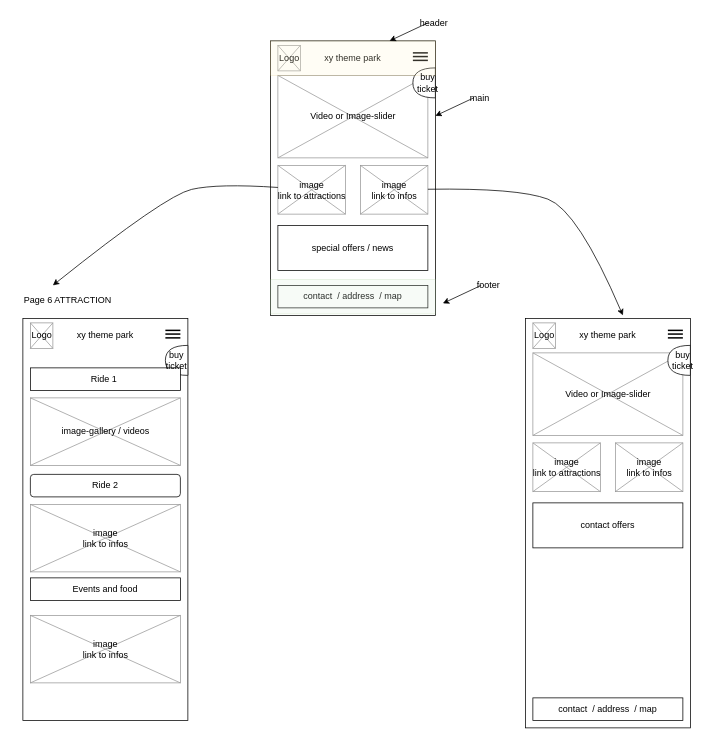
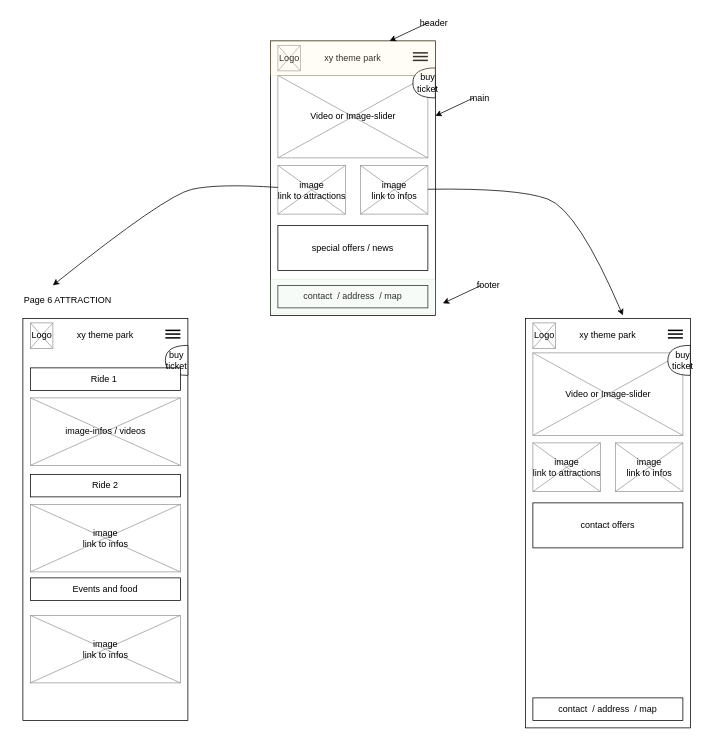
  <mxCell id="0" />
  <mxCell id="1" parent="0" />
  <mxCell id="2" value="" style="rounded=0;whiteSpace=wrap;html=1;labelBackgroundColor=none;opacity=20;fillColor=#ffe6cc;strokeColor=#d79b00;" vertex="1" parent="1"><mxGeometry x="360" y="100" width="220" height="270" as="geometry" /></mxCell>
  <mxCell id="3" value="" style="rounded=0;whiteSpace=wrap;html=1;verticalAlign=middle;" vertex="1" parent="1"><mxGeometry x="360" y="54" width="220" height="366" as="geometry" /></mxCell>
  <mxCell id="4" value="Page 6 ATTRACTION" style="text;html=1;strokeColor=none;fillColor=none;align=center;verticalAlign=middle;whiteSpace=wrap;rounded=0;" vertex="1" parent="1"><mxGeometry x="20" y="390" width="140" height="20" as="geometry" /></mxCell>
  <mxCell id="5" value="Video or Image-slider" style="verticalLabelPosition=middle;shadow=0;dashed=0;align=center;html=1;verticalAlign=middle;strokeWidth=1;shape=mxgraph.mockup.graphics.simpleIcon;strokeColor=#999999;fillColor=#ffffff;labelPosition=center;" vertex="1" parent="1"><mxGeometry x="370" y="100" width="200" height="110" as="geometry" /></mxCell>
  <mxCell id="6" value="image&lt;br&gt;link to attractions" style="verticalLabelPosition=middle;shadow=0;dashed=0;align=center;html=1;verticalAlign=middle;strokeWidth=1;shape=mxgraph.mockup.graphics.simpleIcon;strokeColor=#999999;fillColor=#ffffff;labelPosition=center;" vertex="1" parent="1"><mxGeometry x="370" y="220" width="90" height="65" as="geometry" /></mxCell>
  <mxCell id="7" value="image&lt;br&gt;link to infos" style="verticalLabelPosition=middle;shadow=0;dashed=0;align=center;html=1;verticalAlign=middle;strokeWidth=1;shape=mxgraph.mockup.graphics.simpleIcon;strokeColor=#999999;fillColor=#ffffff;labelPosition=center;" vertex="1" parent="1"><mxGeometry x="480" y="220" width="90" height="65" as="geometry" /></mxCell>
  <mxCell id="8" value="&lt;div&gt;Logo&lt;/div&gt;" style="verticalLabelPosition=middle;shadow=0;dashed=0;align=center;html=1;verticalAlign=middle;strokeWidth=1;shape=mxgraph.mockup.graphics.simpleIcon;strokeColor=#999999;fillColor=#ffffff;labelPosition=center;" vertex="1" parent="1"><mxGeometry x="370" y="60" width="30" height="34" as="geometry" /></mxCell>
  <mxCell id="9" value="" style="endArrow=none;html=1;strokeWidth=2;" edge="1" parent="1"><mxGeometry width="50" height="50" relative="1" as="geometry"><mxPoint x="550" y="70" as="sourcePoint" /><mxPoint x="570" y="70" as="targetPoint" /></mxGeometry></mxCell>
  <mxCell id="10" value="" style="endArrow=none;html=1;strokeWidth=2;" edge="1" parent="1"><mxGeometry width="50" height="50" relative="1" as="geometry"><mxPoint x="550" y="74.92" as="sourcePoint" /><mxPoint x="570" y="74.92" as="targetPoint" /></mxGeometry></mxCell>
  <mxCell id="11" value="" style="endArrow=none;html=1;strokeWidth=2;" edge="1" parent="1"><mxGeometry width="50" height="50" relative="1" as="geometry"><mxPoint x="550" y="80" as="sourcePoint" /><mxPoint x="570" y="80" as="targetPoint" /></mxGeometry></mxCell>
  <mxCell id="12" value="" style="shape=or;whiteSpace=wrap;html=1;gradientColor=none;rotation=-180;" vertex="1" parent="1"><mxGeometry x="550" y="90" width="30" height="40" as="geometry" /></mxCell>
  <mxCell id="13" value="xy theme park" style="text;html=1;strokeColor=none;fillColor=none;align=center;verticalAlign=middle;whiteSpace=wrap;rounded=0;" vertex="1" parent="1"><mxGeometry x="420" y="67" width="100" height="20" as="geometry" /></mxCell>
  <mxCell id="14" value="special offers / news" style="rounded=0;whiteSpace=wrap;html=1;gradientColor=none;" vertex="1" parent="1"><mxGeometry x="370" y="300" width="200" height="60" as="geometry" /></mxCell>
  <mxCell id="15" value="contact &amp;nbsp;/ address &amp;nbsp;/ map" style="rounded=0;whiteSpace=wrap;html=1;gradientColor=none;" vertex="1" parent="1"><mxGeometry x="370" y="380" width="200" height="30" as="geometry" /></mxCell>
  <mxCell id="16" value="" style="rounded=0;whiteSpace=wrap;html=1;verticalAlign=middle;" vertex="1" parent="1"><mxGeometry x="30" y="424" width="220" height="536" as="geometry" /></mxCell>
- <mxCell id="17" value="image-gallery / videos&lt;br&gt;" style="verticalLabelPosition=middle;shadow=0;dashed=0;align=center;html=1;verticalAlign=middle;strokeWidth=1;shape=mxgraph.mockup.graphics.simpleIcon;strokeColor=#999999;fillColor=#ffffff;labelPosition=center;" vertex="1" parent="1"><mxGeometry x="40" y="530" width="200" height="90" as="geometry" /></mxCell>
+ <mxCell id="17" value="image-infos / videos&lt;br&gt;" style="verticalLabelPosition=middle;shadow=0;dashed=0;align=center;html=1;verticalAlign=middle;strokeWidth=1;shape=mxgraph.mockup.graphics.simpleIcon;strokeColor=#999999;fillColor=#ffffff;labelPosition=center;" vertex="1" parent="1"><mxGeometry x="40" y="530" width="200" height="90" as="geometry" /></mxCell>
  <mxCell id="18" value="&lt;div&gt;Logo&lt;/div&gt;" style="verticalLabelPosition=middle;shadow=0;dashed=0;align=center;html=1;verticalAlign=middle;strokeWidth=1;shape=mxgraph.mockup.graphics.simpleIcon;strokeColor=#999999;fillColor=#ffffff;labelPosition=center;" vertex="1" parent="1"><mxGeometry x="40" y="430" width="30" height="34" as="geometry" /></mxCell>
  <mxCell id="19" value="" style="endArrow=none;html=1;strokeWidth=2;" edge="1" parent="1"><mxGeometry width="50" height="50" relative="1" as="geometry"><mxPoint x="220" y="440" as="sourcePoint" /><mxPoint x="240" y="440" as="targetPoint" /></mxGeometry></mxCell>
  <mxCell id="20" value="" style="endArrow=none;html=1;strokeWidth=2;" edge="1" parent="1"><mxGeometry width="50" height="50" relative="1" as="geometry"><mxPoint x="220" y="444.92" as="sourcePoint" /><mxPoint x="240" y="444.92" as="targetPoint" /></mxGeometry></mxCell>
  <mxCell id="21" value="" style="endArrow=none;html=1;strokeWidth=2;" edge="1" parent="1"><mxGeometry width="50" height="50" relative="1" as="geometry"><mxPoint x="220" y="450" as="sourcePoint" /><mxPoint x="240" y="450" as="targetPoint" /></mxGeometry></mxCell>
  <mxCell id="22" value="" style="shape=or;whiteSpace=wrap;html=1;gradientColor=none;rotation=-180;" vertex="1" parent="1"><mxGeometry x="220" y="460" width="30" height="40" as="geometry" /></mxCell>
  <mxCell id="23" value="xy theme park" style="text;html=1;strokeColor=none;fillColor=none;align=center;verticalAlign=middle;whiteSpace=wrap;rounded=0;" vertex="1" parent="1"><mxGeometry x="90" y="437" width="100" height="20" as="geometry" /></mxCell>
  <mxCell id="24" value="Ride 1&amp;nbsp;" style="rounded=0;whiteSpace=wrap;html=1;gradientColor=none;" vertex="1" parent="1"><mxGeometry x="40" y="490" width="200" height="30" as="geometry" /></mxCell>
  <mxCell id="25" value="" style="rounded=0;whiteSpace=wrap;html=1;verticalAlign=middle;" vertex="1" parent="1"><mxGeometry x="700" y="424" width="220" height="546" as="geometry" /></mxCell>
  <mxCell id="26" value="Video or Image-slider" style="verticalLabelPosition=middle;shadow=0;dashed=0;align=center;html=1;verticalAlign=middle;strokeWidth=1;shape=mxgraph.mockup.graphics.simpleIcon;strokeColor=#999999;fillColor=#ffffff;labelPosition=center;" vertex="1" parent="1"><mxGeometry x="710" y="470" width="200" height="110" as="geometry" /></mxCell>
  <mxCell id="27" value="image&lt;br&gt;link to attractions" style="verticalLabelPosition=middle;shadow=0;dashed=0;align=center;html=1;verticalAlign=middle;strokeWidth=1;shape=mxgraph.mockup.graphics.simpleIcon;strokeColor=#999999;fillColor=#ffffff;labelPosition=center;" vertex="1" parent="1"><mxGeometry x="710" y="590" width="90" height="65" as="geometry" /></mxCell>
  <mxCell id="28" value="image&lt;br&gt;link to infos" style="verticalLabelPosition=middle;shadow=0;dashed=0;align=center;html=1;verticalAlign=middle;strokeWidth=1;shape=mxgraph.mockup.graphics.simpleIcon;strokeColor=#999999;fillColor=#ffffff;labelPosition=center;" vertex="1" parent="1"><mxGeometry x="820" y="590" width="90" height="65" as="geometry" /></mxCell>
  <mxCell id="29" value="&lt;div&gt;Logo&lt;/div&gt;" style="verticalLabelPosition=middle;shadow=0;dashed=0;align=center;html=1;verticalAlign=middle;strokeWidth=1;shape=mxgraph.mockup.graphics.simpleIcon;strokeColor=#999999;fillColor=#ffffff;labelPosition=center;" vertex="1" parent="1"><mxGeometry x="710" y="430" width="30" height="34" as="geometry" /></mxCell>
  <mxCell id="30" value="" style="endArrow=none;html=1;strokeWidth=2;" edge="1" parent="1"><mxGeometry width="50" height="50" relative="1" as="geometry"><mxPoint x="890" y="440" as="sourcePoint" /><mxPoint x="910" y="440" as="targetPoint" /></mxGeometry></mxCell>
  <mxCell id="31" value="" style="endArrow=none;html=1;strokeWidth=2;" edge="1" parent="1"><mxGeometry width="50" height="50" relative="1" as="geometry"><mxPoint x="890" y="444.92" as="sourcePoint" /><mxPoint x="910" y="444.92" as="targetPoint" /></mxGeometry></mxCell>
  <mxCell id="32" value="" style="endArrow=none;html=1;strokeWidth=2;" edge="1" parent="1"><mxGeometry width="50" height="50" relative="1" as="geometry"><mxPoint x="890" y="450" as="sourcePoint" /><mxPoint x="910" y="450" as="targetPoint" /></mxGeometry></mxCell>
  <mxCell id="33" value="" style="shape=or;whiteSpace=wrap;html=1;gradientColor=none;rotation=-180;" vertex="1" parent="1"><mxGeometry x="890" y="460" width="30" height="40" as="geometry" /></mxCell>
  <mxCell id="34" value="xy theme park" style="text;html=1;strokeColor=none;fillColor=none;align=center;verticalAlign=middle;whiteSpace=wrap;rounded=0;" vertex="1" parent="1"><mxGeometry x="760" y="437" width="100" height="20" as="geometry" /></mxCell>
  <mxCell id="35" value="contact offers" style="rounded=0;whiteSpace=wrap;html=1;gradientColor=none;" vertex="1" parent="1"><mxGeometry x="710" y="670" width="200" height="60" as="geometry" /></mxCell>
  <mxCell id="36" value="contact &amp;nbsp;/ address &amp;nbsp;/ map" style="rounded=0;whiteSpace=wrap;html=1;gradientColor=none;" vertex="1" parent="1"><mxGeometry x="710" y="930" width="200" height="30" as="geometry" /></mxCell>
  <mxCell id="37" value="" style="rounded=0;whiteSpace=wrap;html=1;labelBackgroundColor=none;opacity=20;fillColor=#fff2cc;strokeColor=#d6b656;" vertex="1" parent="1"><mxGeometry x="360" y="54" width="220" height="46" as="geometry" /></mxCell>
  <mxCell id="38" value="" style="endArrow=classic;html=1;strokeWidth=1;" edge="1" parent="1" target="37"><mxGeometry width="50" height="50" relative="1" as="geometry"><mxPoint x="570" y="30" as="sourcePoint" /><mxPoint x="680" y="44" as="targetPoint" /><Array as="points" /></mxGeometry></mxCell>
  <mxCell id="39" value="header&amp;nbsp;" style="text;html=1;strokeColor=none;fillColor=none;align=center;verticalAlign=middle;whiteSpace=wrap;rounded=0;labelBackgroundColor=none;opacity=20;" vertex="1" parent="1"><mxGeometry x="560" y="20" width="40" height="20" as="geometry" /></mxCell>
  <mxCell id="40" value="" style="endArrow=classic;html=1;strokeWidth=1;" edge="1" parent="1"><mxGeometry width="50" height="50" relative="1" as="geometry"><mxPoint x="631.06" y="130" as="sourcePoint" /><mxPoint x="579.996" y="154" as="targetPoint" /><Array as="points" /></mxGeometry></mxCell>
  <mxCell id="41" value="main&amp;nbsp;" style="text;html=1;strokeColor=none;fillColor=none;align=center;verticalAlign=middle;whiteSpace=wrap;rounded=0;labelBackgroundColor=none;opacity=20;" vertex="1" parent="1"><mxGeometry x="621.06" y="120" width="40" height="20" as="geometry" /></mxCell>
  <mxCell id="42" value="" style="endArrow=classic;html=1;strokeWidth=1;" edge="1" parent="1"><mxGeometry width="50" height="50" relative="1" as="geometry"><mxPoint x="641.06" y="380" as="sourcePoint" /><mxPoint x="589.996" y="404" as="targetPoint" /><Array as="points" /></mxGeometry></mxCell>
  <mxCell id="43" value="footer" style="text;html=1;strokeColor=none;fillColor=none;align=center;verticalAlign=middle;whiteSpace=wrap;rounded=0;labelBackgroundColor=none;opacity=20;" vertex="1" parent="1"><mxGeometry x="631.06" y="370" width="40" height="20" as="geometry" /></mxCell>
  <mxCell id="44" value="" style="rounded=0;whiteSpace=wrap;html=1;labelBackgroundColor=none;opacity=20;fillColor=#d5e8d4;strokeColor=#82b366;" vertex="1" parent="1"><mxGeometry x="360" y="372" width="220" height="46" as="geometry" /></mxCell>
  <mxCell id="45" value="" style="curved=1;endArrow=classic;html=1;strokeWidth=1;" edge="1" parent="1" source="6"><mxGeometry width="50" height="50" relative="1" as="geometry"><mxPoint x="190" y="220" as="sourcePoint" /><mxPoint x="70" y="380" as="targetPoint" /><Array as="points"><mxPoint x="290" y="244" /><mxPoint x="220" y="260" /></Array></mxGeometry></mxCell>
  <mxCell id="46" value="" style="curved=1;endArrow=classic;html=1;strokeWidth=1;" edge="1" parent="1" source="7"><mxGeometry width="50" height="50" relative="1" as="geometry"><mxPoint x="610" y="249" as="sourcePoint" /><mxPoint x="830" y="420" as="targetPoint" /><Array as="points"><mxPoint x="690" y="250" /><mxPoint x="770" y="280" /></Array></mxGeometry></mxCell>
  <mxCell id="47" value="buy ticket" style="text;html=1;strokeColor=none;fillColor=none;align=center;verticalAlign=middle;whiteSpace=wrap;rounded=0;labelBackgroundColor=none;opacity=20;" vertex="1" parent="1"><mxGeometry x="550" y="100" width="40" height="20" as="geometry" /></mxCell>
  <mxCell id="48" value="buy ticket" style="text;html=1;strokeColor=none;fillColor=none;align=center;verticalAlign=middle;whiteSpace=wrap;rounded=0;labelBackgroundColor=none;opacity=20;" vertex="1" parent="1"><mxGeometry x="215" y="470" width="40" height="20" as="geometry" /></mxCell>
  <mxCell id="49" value="buy ticket" style="text;html=1;strokeColor=none;fillColor=none;align=center;verticalAlign=middle;whiteSpace=wrap;rounded=0;labelBackgroundColor=none;opacity=20;" vertex="1" parent="1"><mxGeometry x="890" y="470" width="40" height="20" as="geometry" /></mxCell>
  <mxCell id="50" value="image&lt;br&gt;link to infos" style="verticalLabelPosition=middle;shadow=0;dashed=0;align=center;html=1;verticalAlign=middle;strokeWidth=1;shape=mxgraph.mockup.graphics.simpleIcon;strokeColor=#999999;fillColor=#ffffff;labelPosition=center;" vertex="1" parent="1"><mxGeometry x="40" y="672" width="200" height="90" as="geometry" /></mxCell>
- <mxCell id="51" value="Ride 2" style="whiteSpace=wrap;html=1;gradientColor=none;rounded=1;" vertex="1" parent="1"><mxGeometry x="40" y="632" width="200" height="30" as="geometry" /></mxCell>
+ <mxCell id="51" value="Ride 2" style="rounded=0;whiteSpace=wrap;html=1;gradientColor=none;" vertex="1" parent="1"><mxGeometry x="40" y="632" width="200" height="30" as="geometry" /></mxCell>
  <mxCell id="52" value="image&lt;br&gt;link to infos" style="verticalLabelPosition=middle;shadow=0;dashed=0;align=center;html=1;verticalAlign=middle;strokeWidth=1;shape=mxgraph.mockup.graphics.simpleIcon;strokeColor=#999999;fillColor=#ffffff;labelPosition=center;" vertex="1" parent="1"><mxGeometry x="40" y="820" width="200" height="90" as="geometry" /></mxCell>
  <mxCell id="53" value="Events and food" style="rounded=0;whiteSpace=wrap;html=1;gradientColor=none;" vertex="1" parent="1"><mxGeometry x="40" y="770" width="200" height="30" as="geometry" /></mxCell>
